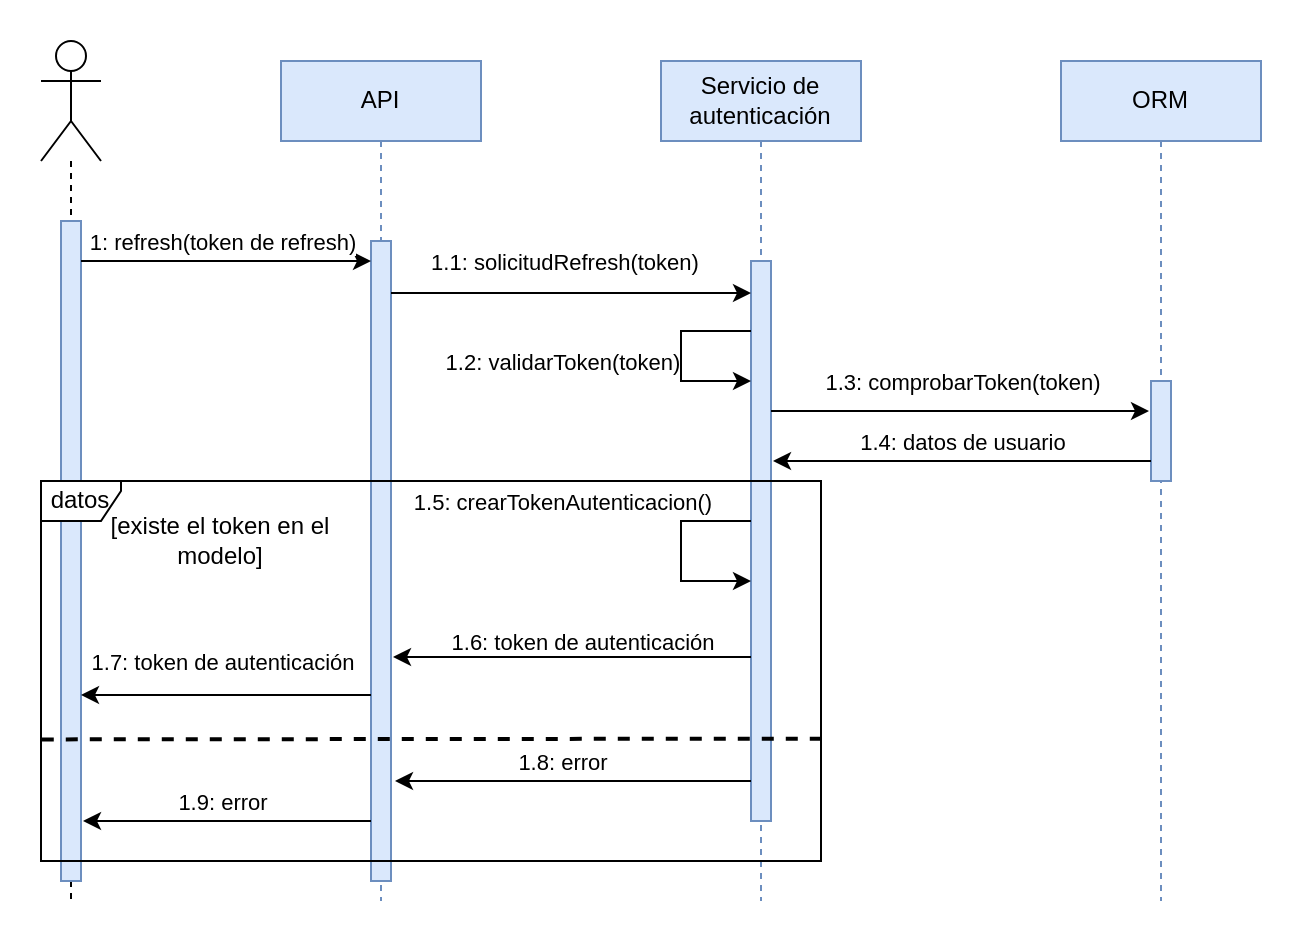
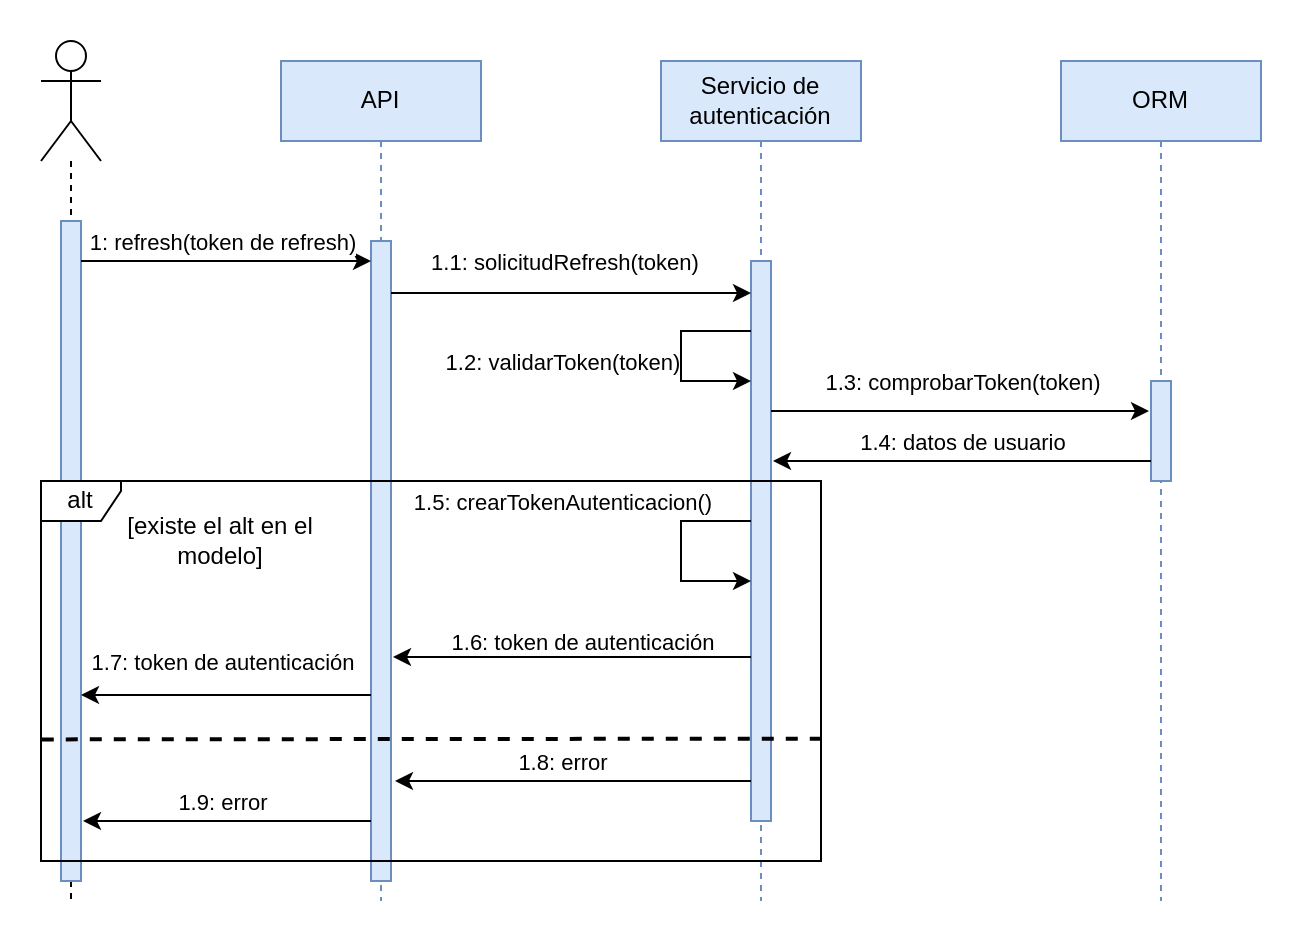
  <mxCell id="0" />
  <mxCell id="1" parent="0" />
  <mxCell id="2" value="" style="shape=umlLifeline;participant=umlActor;perimeter=lifelinePerimeter;whiteSpace=wrap;html=1;container=1;collapsible=0;recursiveResize=0;verticalAlign=top;spacingTop=36;outlineConnect=0;size=60;" parent="1" vertex="1"><mxGeometry x="20" y="20" width="30" height="430" as="geometry" /></mxCell>
  <mxCell id="3" value="" style="html=1;points=[];perimeter=orthogonalPerimeter;fillColor=#dae8fc;strokeColor=#6c8ebf;" parent="2" vertex="1"><mxGeometry x="10" y="90" width="10" height="330" as="geometry" /></mxCell>
  <mxCell id="4" value="API" style="shape=umlLifeline;perimeter=lifelinePerimeter;whiteSpace=wrap;html=1;container=1;collapsible=0;recursiveResize=0;outlineConnect=0;fillColor=#dae8fc;strokeColor=#6c8ebf;" parent="1" vertex="1"><mxGeometry x="140" y="30" width="100" height="420" as="geometry" /></mxCell>
  <mxCell id="5" value="" style="html=1;points=[];perimeter=orthogonalPerimeter;fillColor=#dae8fc;strokeColor=#6c8ebf;" parent="4" vertex="1"><mxGeometry x="45" y="90" width="10" height="320" as="geometry" /></mxCell>
  <mxCell id="6" value="&lt;div&gt;Servicio de autenticación&lt;/div&gt;" style="shape=umlLifeline;perimeter=lifelinePerimeter;whiteSpace=wrap;html=1;container=1;collapsible=0;recursiveResize=0;outlineConnect=0;fillColor=#dae8fc;strokeColor=#6c8ebf;" parent="1" vertex="1"><mxGeometry x="330" y="30" width="100" height="420" as="geometry" /></mxCell>
  <mxCell id="7" value="" style="html=1;points=[];perimeter=orthogonalPerimeter;fillColor=#dae8fc;strokeColor=#6c8ebf;" parent="6" vertex="1"><mxGeometry x="45" y="100" width="10" height="280" as="geometry" /></mxCell>
  <mxCell id="8" style="edgeStyle=orthogonalEdgeStyle;rounded=0;orthogonalLoop=1;jettySize=auto;html=1;" parent="6" edge="1"><mxGeometry relative="1" as="geometry"><mxPoint x="45" y="135" as="sourcePoint" /><mxPoint x="45" y="160" as="targetPoint" /><Array as="points"><mxPoint x="10" y="135" /><mxPoint x="10" y="160" /><mxPoint x="45" y="160" /></Array></mxGeometry></mxCell>
  <mxCell id="9" value="1.2: validarToken(token)" style="edgeLabel;html=1;align=center;verticalAlign=middle;resizable=0;points=[];" parent="8" vertex="1" connectable="0"><mxGeometry x="-0.203" y="1" relative="1" as="geometry"><mxPoint x="-61" y="12" as="offset" /></mxGeometry></mxCell>
  <mxCell id="10" style="edgeStyle=orthogonalEdgeStyle;rounded=0;orthogonalLoop=1;jettySize=auto;html=1;" parent="6" edge="1"><mxGeometry relative="1" as="geometry"><mxPoint x="45" y="230" as="sourcePoint" /><mxPoint x="45" y="260" as="targetPoint" /><Array as="points"><mxPoint x="45" y="230" /><mxPoint x="10" y="230" /><mxPoint x="10" y="260" /><mxPoint x="45" y="260" /></Array></mxGeometry></mxCell>
  <mxCell id="11" value="1.5: crearTokenAutenticacion()" style="edgeLabel;html=1;align=center;verticalAlign=middle;resizable=0;points=[];" parent="10" vertex="1" connectable="0"><mxGeometry x="-0.369" y="1" relative="1" as="geometry"><mxPoint x="-63" y="-11" as="offset" /></mxGeometry></mxCell>
  <mxCell id="12" value="ORM" style="shape=umlLifeline;perimeter=lifelinePerimeter;whiteSpace=wrap;html=1;container=1;collapsible=0;recursiveResize=0;outlineConnect=0;fillColor=#dae8fc;strokeColor=#6c8ebf;" parent="1" vertex="1"><mxGeometry x="530" y="30" width="100" height="420" as="geometry" /></mxCell>
  <mxCell id="13" value="" style="html=1;points=[];perimeter=orthogonalPerimeter;fillColor=#dae8fc;strokeColor=#6c8ebf;" parent="12" vertex="1"><mxGeometry x="45" y="160" width="10" height="50" as="geometry" /></mxCell>
  <mxCell id="14" style="edgeStyle=orthogonalEdgeStyle;rounded=0;orthogonalLoop=1;jettySize=auto;html=1;" parent="1" source="3" edge="1"><mxGeometry relative="1" as="geometry"><mxPoint x="185" y="130" as="targetPoint" /><Array as="points"><mxPoint x="185" y="130" /></Array></mxGeometry></mxCell>
  <mxCell id="15" value="1: refresh(token de refresh)" style="edgeLabel;html=1;align=center;verticalAlign=middle;resizable=0;points=[];" parent="14" vertex="1" connectable="0"><mxGeometry x="0.237" y="-2" relative="1" as="geometry"><mxPoint x="-20" y="-12" as="offset" /></mxGeometry></mxCell>
  <mxCell id="16" style="edgeStyle=orthogonalEdgeStyle;rounded=0;orthogonalLoop=1;jettySize=auto;html=1;" parent="1" source="5" edge="1"><mxGeometry relative="1" as="geometry"><mxPoint x="375" y="146" as="targetPoint" /><Array as="points"><mxPoint x="270" y="146" /><mxPoint x="270" y="146" /></Array></mxGeometry></mxCell>
  <mxCell id="17" value="1.1: solicitudRefresh(token)" style="edgeLabel;html=1;align=center;verticalAlign=middle;resizable=0;points=[];" parent="16" vertex="1" connectable="0"><mxGeometry x="-0.316" y="-3" relative="1" as="geometry"><mxPoint x="24" y="-19" as="offset" /></mxGeometry></mxCell>
  <mxCell id="18" style="edgeStyle=orthogonalEdgeStyle;rounded=0;orthogonalLoop=1;jettySize=auto;html=1;" parent="1" source="7" edge="1"><mxGeometry relative="1" as="geometry"><mxPoint x="574" y="205" as="targetPoint" /><Array as="points"><mxPoint x="574" y="205" /></Array></mxGeometry></mxCell>
  <mxCell id="19" value="1.3: comprobarToken(token)" style="edgeLabel;html=1;align=center;verticalAlign=middle;resizable=0;points=[];" parent="18" vertex="1" connectable="0"><mxGeometry x="-0.783" y="-2" relative="1" as="geometry"><mxPoint x="74" y="-17" as="offset" /></mxGeometry></mxCell>
  <mxCell id="20" style="edgeStyle=orthogonalEdgeStyle;rounded=0;orthogonalLoop=1;jettySize=auto;html=1;" parent="1" source="13" edge="1"><mxGeometry relative="1" as="geometry"><mxPoint x="386" y="230" as="targetPoint" /><Array as="points"><mxPoint x="386" y="230" /></Array></mxGeometry></mxCell>
  <mxCell id="21" value="1.4: datos de usuario" style="edgeLabel;html=1;align=center;verticalAlign=middle;resizable=0;points=[];" parent="20" vertex="1" connectable="0"><mxGeometry x="0.224" y="-2" relative="1" as="geometry"><mxPoint x="21" y="-8" as="offset" /></mxGeometry></mxCell>
  <mxCell id="22" style="edgeStyle=orthogonalEdgeStyle;rounded=0;orthogonalLoop=1;jettySize=auto;html=1;" parent="1" edge="1"><mxGeometry relative="1" as="geometry"><mxPoint x="375" y="328" as="sourcePoint" /><mxPoint x="196" y="328" as="targetPoint" /><Array as="points"><mxPoint x="196" y="328" /></Array></mxGeometry></mxCell>
  <mxCell id="23" value="1.6: token de autenticación" style="edgeLabel;html=1;align=center;verticalAlign=middle;resizable=0;points=[];" parent="22" vertex="1" connectable="0"><mxGeometry x="-0.378" y="3" relative="1" as="geometry"><mxPoint x="-29" y="-11" as="offset" /></mxGeometry></mxCell>
  <mxCell id="24" style="edgeStyle=orthogonalEdgeStyle;rounded=0;orthogonalLoop=1;jettySize=auto;html=1;" parent="1" source="5" edge="1"><mxGeometry relative="1" as="geometry"><mxPoint x="40" y="347" as="targetPoint" /><Array as="points"><mxPoint x="150" y="347" /><mxPoint x="150" y="347" /></Array></mxGeometry></mxCell>
  <mxCell id="25" value="1.7: token de autenticación" style="edgeLabel;html=1;align=center;verticalAlign=middle;resizable=0;points=[];" parent="24" vertex="1" connectable="0"><mxGeometry x="-0.142" relative="1" as="geometry"><mxPoint x="-13" y="-17" as="offset" /></mxGeometry></mxCell>
  <mxCell id="26" style="edgeStyle=orthogonalEdgeStyle;rounded=0;orthogonalLoop=1;jettySize=auto;html=1;" parent="1" source="7" edge="1"><mxGeometry relative="1" as="geometry"><mxPoint x="197" y="390" as="targetPoint" /><Array as="points"><mxPoint x="197" y="390" /></Array></mxGeometry></mxCell>
  <mxCell id="27" value="1.8: error" style="edgeLabel;html=1;align=center;verticalAlign=middle;resizable=0;points=[];" parent="26" vertex="1" connectable="0"><mxGeometry x="0.346" y="1" relative="1" as="geometry"><mxPoint x="25" y="-11" as="offset" /></mxGeometry></mxCell>
  <mxCell id="28" style="edgeStyle=orthogonalEdgeStyle;rounded=0;orthogonalLoop=1;jettySize=auto;html=1;" parent="1" source="5" edge="1"><mxGeometry relative="1" as="geometry"><mxPoint x="41" y="410" as="targetPoint" /><Array as="points"><mxPoint x="41" y="410" /></Array></mxGeometry></mxCell>
  <mxCell id="29" value="1.9: error" style="edgeLabel;html=1;align=center;verticalAlign=middle;resizable=0;points=[];" parent="28" vertex="1" connectable="0"><mxGeometry x="-0.239" y="-1" relative="1" as="geometry"><mxPoint x="-20" y="-9" as="offset" /></mxGeometry></mxCell>
- <mxCell id="30" value="&lt;div&gt;datos&lt;/div&gt;" style="shape=umlFrame;whiteSpace=wrap;html=1;width=40;height=20;" parent="1" vertex="1"><mxGeometry x="20" y="240" width="390" height="190" as="geometry" /></mxCell>
+ <mxCell id="30" value="&lt;div&gt;alt&lt;/div&gt;" style="shape=umlFrame;whiteSpace=wrap;html=1;width=40;height=20;" parent="1" vertex="1"><mxGeometry x="20" y="240" width="390" height="190" as="geometry" /></mxCell>
  <mxCell id="31" value="" style="endArrow=none;dashed=1;html=1;entryX=-0.001;entryY=0.68;entryDx=0;entryDy=0;entryPerimeter=0;exitX=1.001;exitY=0.678;exitDx=0;exitDy=0;exitPerimeter=0;strokeWidth=2;" parent="1" source="30" target="30" edge="1"><mxGeometry width="50" height="50" relative="1" as="geometry"><mxPoint x="-60" y="380" as="sourcePoint" /><mxPoint x="58" y="490" as="targetPoint" /></mxGeometry></mxCell>
- <mxCell id="32" value="[existe el token en el modelo]" style="text;html=1;strokeColor=none;fillColor=none;align=center;verticalAlign=middle;whiteSpace=wrap;rounded=0;" parent="1" vertex="1"><mxGeometry x="40" y="260" width="140" height="20" as="geometry" /></mxCell>
+ <mxCell id="32" value="[existe el alt en el modelo]" style="text;html=1;strokeColor=none;fillColor=none;align=center;verticalAlign=middle;whiteSpace=wrap;rounded=0;" parent="1" vertex="1"><mxGeometry x="40" y="260" width="140" height="20" as="geometry" /></mxCell>
